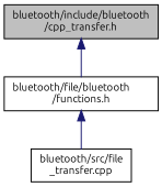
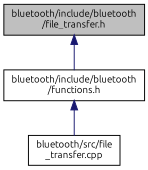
  digraph {
    fontname=Ubuntu
    node [color=black fillcolor=white fontname=Ubuntu fontsize=10 shape=record style=filled]
    edge [color=midnightblue dir=back fontname=Ubuntu fontsize=10 labelfontname=Helvetica labelfontsize=10 style=solid]
-   n1 [fillcolor=grey75 fontcolor=black height=0.2 label="bluetooth/include/bluetooth\l/cpp_transfer.h" width=0.4]
-   n2 [height=0.2 label="bluetooth/file/bluetooth\l/functions.h" width=0.4]
+   n1 [fillcolor=grey75 fontcolor=black height=0.2 label="bluetooth/include/bluetooth\l/file_transfer.h" width=0.4]
+   n2 [height=0.2 label="bluetooth/include/bluetooth\l/functions.h" width=0.4]
    n3 [height=0.2 label="bluetooth/src/file\l_transfer.cpp" width=0.4]
    n1 -> n2
    n2 -> n3
  }
